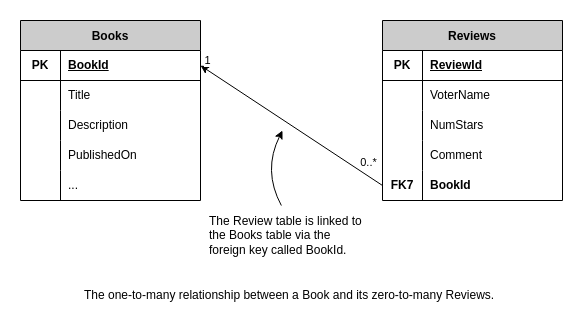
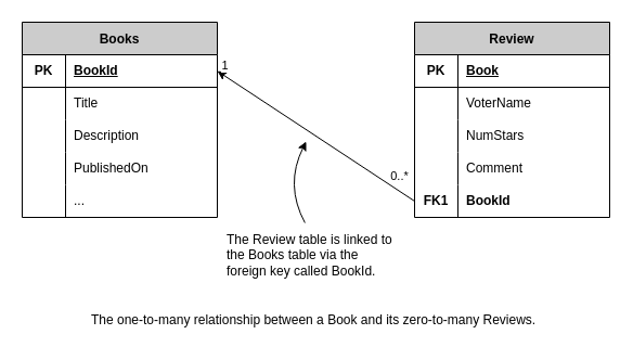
  <mxCell id="0" />
  <mxCell id="1" parent="0" />
  <mxCell id="2" value="Books" style="shape=table;startSize=30;container=1;collapsible=0;childLayout=tableLayout;fixedRows=1;rowLines=0;fontStyle=1;fillColor=#CCCCCC;" parent="1" vertex="1"><mxGeometry x="20" y="20" width="180" height="180" as="geometry" /></mxCell>
  <mxCell id="3" value="" style="shape=tableRow;horizontal=0;startSize=0;swimlaneHead=0;swimlaneBody=0;top=0;left=0;bottom=0;right=0;collapsible=0;dropTarget=0;fillColor=none;points=[[0,0.5],[1,0.5]];portConstraint=eastwest;" parent="2" vertex="1"><mxGeometry y="30" width="180" height="30" as="geometry" /></mxCell>
  <mxCell id="4" value="PK" style="shape=partialRectangle;html=1;whiteSpace=wrap;connectable=0;fillColor=none;top=0;left=0;bottom=1;right=0;overflow=hidden;pointerEvents=1;strokeColor=default;fontStyle=1" parent="3" vertex="1"><mxGeometry width="40" height="30" as="geometry"><mxRectangle width="40" height="30" as="alternateBounds" /></mxGeometry></mxCell>
  <mxCell id="5" value="BookId" style="shape=partialRectangle;connectable=0;fillColor=none;top=0;left=0;bottom=1;right=0;align=left;spacingLeft=6;overflow=hidden;strokeColor=default;perimeterSpacing=0;shadow=0;labelBorderColor=none;whiteSpace=wrap;html=1;labelBackgroundColor=none;fontStyle=5" parent="3" vertex="1"><mxGeometry x="40" width="140" height="30" as="geometry"><mxRectangle width="140" height="30" as="alternateBounds" /></mxGeometry></mxCell>
  <mxCell id="6" style="shape=tableRow;horizontal=0;startSize=0;swimlaneHead=0;swimlaneBody=0;top=0;left=0;bottom=0;right=0;collapsible=0;dropTarget=0;fillColor=none;points=[[0,0.5],[1,0.5]];portConstraint=eastwest;" parent="2" vertex="1"><mxGeometry y="60" width="180" height="30" as="geometry" /></mxCell>
  <mxCell id="7" style="shape=partialRectangle;html=1;whiteSpace=wrap;connectable=0;fillColor=none;top=0;left=0;bottom=0;right=0;overflow=hidden;" parent="6" vertex="1"><mxGeometry width="40" height="30" as="geometry"><mxRectangle width="40" height="30" as="alternateBounds" /></mxGeometry></mxCell>
  <mxCell id="8" value="Title" style="shape=partialRectangle;html=1;whiteSpace=wrap;connectable=0;fillColor=none;top=0;left=0;bottom=0;right=0;align=left;spacingLeft=6;overflow=hidden;" parent="6" vertex="1"><mxGeometry x="40" width="140" height="30" as="geometry"><mxRectangle width="140" height="30" as="alternateBounds" /></mxGeometry></mxCell>
  <mxCell id="9" style="shape=tableRow;horizontal=0;startSize=0;swimlaneHead=0;swimlaneBody=0;top=0;left=0;bottom=0;right=0;collapsible=0;dropTarget=0;fillColor=none;points=[[0,0.5],[1,0.5]];portConstraint=eastwest;" parent="2" vertex="1"><mxGeometry y="90" width="180" height="30" as="geometry" /></mxCell>
  <mxCell id="10" style="shape=partialRectangle;html=1;whiteSpace=wrap;connectable=0;fillColor=none;top=0;left=0;bottom=0;right=0;overflow=hidden;" parent="9" vertex="1"><mxGeometry width="40" height="30" as="geometry"><mxRectangle width="40" height="30" as="alternateBounds" /></mxGeometry></mxCell>
  <mxCell id="11" value="Description" style="shape=partialRectangle;html=1;whiteSpace=wrap;connectable=0;fillColor=none;top=0;left=0;bottom=0;right=0;align=left;spacingLeft=6;overflow=hidden;" parent="9" vertex="1"><mxGeometry x="40" width="140" height="30" as="geometry"><mxRectangle width="140" height="30" as="alternateBounds" /></mxGeometry></mxCell>
  <mxCell id="12" style="shape=tableRow;horizontal=0;startSize=0;swimlaneHead=0;swimlaneBody=0;top=0;left=0;bottom=0;right=0;collapsible=0;dropTarget=0;fillColor=none;points=[[0,0.5],[1,0.5]];portConstraint=eastwest;" vertex="1" parent="2"><mxGeometry y="120" width="180" height="30" as="geometry" /></mxCell>
  <mxCell id="13" style="shape=partialRectangle;html=1;whiteSpace=wrap;connectable=0;fillColor=none;top=0;left=0;bottom=0;right=0;overflow=hidden;" vertex="1" parent="12"><mxGeometry width="40" height="30" as="geometry"><mxRectangle width="40" height="30" as="alternateBounds" /></mxGeometry></mxCell>
  <mxCell id="14" value="PublishedOn" style="shape=partialRectangle;html=1;whiteSpace=wrap;connectable=0;fillColor=none;top=0;left=0;bottom=0;right=0;align=left;spacingLeft=6;overflow=hidden;" vertex="1" parent="12"><mxGeometry x="40" width="140" height="30" as="geometry"><mxRectangle width="140" height="30" as="alternateBounds" /></mxGeometry></mxCell>
  <mxCell id="15" value="" style="shape=tableRow;horizontal=0;startSize=0;swimlaneHead=0;swimlaneBody=0;top=0;left=0;bottom=0;right=0;collapsible=0;dropTarget=0;fillColor=none;points=[[0,0.5],[1,0.5]];portConstraint=eastwest;" parent="2" vertex="1"><mxGeometry y="150" width="180" height="30" as="geometry" /></mxCell>
  <mxCell id="16" value="" style="shape=partialRectangle;html=1;whiteSpace=wrap;connectable=0;fillColor=none;top=0;left=0;bottom=0;right=0;overflow=hidden;" parent="15" vertex="1"><mxGeometry width="40" height="30" as="geometry"><mxRectangle width="40" height="30" as="alternateBounds" /></mxGeometry></mxCell>
  <mxCell id="17" value="..." style="shape=partialRectangle;html=1;whiteSpace=wrap;connectable=0;fillColor=none;top=0;left=0;bottom=0;right=0;align=left;spacingLeft=6;overflow=hidden;" parent="15" vertex="1"><mxGeometry x="40" width="140" height="30" as="geometry"><mxRectangle width="140" height="30" as="alternateBounds" /></mxGeometry></mxCell>
- <mxCell id="18" value="Reviews" style="shape=table;startSize=30;container=1;collapsible=0;childLayout=tableLayout;fixedRows=1;rowLines=0;fontStyle=1;fillColor=#CCCCCC;" parent="1" vertex="1"><mxGeometry x="382" y="20" width="180" height="180" as="geometry" /></mxCell>
+ <mxCell id="18" value="Review" style="shape=table;startSize=30;container=1;collapsible=0;childLayout=tableLayout;fixedRows=1;rowLines=0;fontStyle=1;fillColor=#CCCCCC;" parent="1" vertex="1"><mxGeometry x="382" y="20" width="180" height="180" as="geometry" /></mxCell>
  <mxCell id="19" value="" style="shape=tableRow;horizontal=0;startSize=0;swimlaneHead=0;swimlaneBody=0;top=0;left=0;bottom=0;right=0;collapsible=0;dropTarget=0;fillColor=none;points=[[0,0.5],[1,0.5]];portConstraint=eastwest;" parent="18" vertex="1"><mxGeometry y="30" width="180" height="30" as="geometry" /></mxCell>
  <mxCell id="20" value="PK" style="shape=partialRectangle;html=1;whiteSpace=wrap;connectable=0;fillColor=none;top=0;left=0;bottom=1;right=0;overflow=hidden;pointerEvents=1;strokeColor=default;fontStyle=1" parent="19" vertex="1"><mxGeometry width="40" height="30" as="geometry"><mxRectangle width="40" height="30" as="alternateBounds" /></mxGeometry></mxCell>
- <mxCell id="21" value="ReviewId" style="shape=partialRectangle;connectable=0;fillColor=none;top=0;left=0;bottom=1;right=0;align=left;spacingLeft=6;overflow=hidden;strokeColor=default;perimeterSpacing=0;shadow=0;labelBorderColor=none;whiteSpace=wrap;html=1;labelBackgroundColor=none;fontStyle=5" parent="19" vertex="1"><mxGeometry x="40" width="140" height="30" as="geometry"><mxRectangle width="140" height="30" as="alternateBounds" /></mxGeometry></mxCell>
+ <mxCell id="21" value="Book" style="shape=partialRectangle;connectable=0;fillColor=none;top=0;left=0;bottom=1;right=0;align=left;spacingLeft=6;overflow=hidden;strokeColor=default;perimeterSpacing=0;shadow=0;labelBorderColor=none;whiteSpace=wrap;html=1;labelBackgroundColor=none;fontStyle=5" parent="19" vertex="1"><mxGeometry x="40" width="140" height="30" as="geometry"><mxRectangle width="140" height="30" as="alternateBounds" /></mxGeometry></mxCell>
  <mxCell id="22" style="shape=tableRow;horizontal=0;startSize=0;swimlaneHead=0;swimlaneBody=0;top=0;left=0;bottom=0;right=0;collapsible=0;dropTarget=0;fillColor=none;points=[[0,0.5],[1,0.5]];portConstraint=eastwest;" parent="18" vertex="1"><mxGeometry y="60" width="180" height="30" as="geometry" /></mxCell>
  <mxCell id="23" style="shape=partialRectangle;html=1;whiteSpace=wrap;connectable=0;fillColor=none;top=0;left=0;bottom=0;right=0;overflow=hidden;" parent="22" vertex="1"><mxGeometry width="40" height="30" as="geometry"><mxRectangle width="40" height="30" as="alternateBounds" /></mxGeometry></mxCell>
  <mxCell id="24" value="VoterName" style="shape=partialRectangle;html=1;whiteSpace=wrap;connectable=0;fillColor=none;top=0;left=0;bottom=0;right=0;align=left;spacingLeft=6;overflow=hidden;" parent="22" vertex="1"><mxGeometry x="40" width="140" height="30" as="geometry"><mxRectangle width="140" height="30" as="alternateBounds" /></mxGeometry></mxCell>
  <mxCell id="25" style="shape=tableRow;horizontal=0;startSize=0;swimlaneHead=0;swimlaneBody=0;top=0;left=0;bottom=0;right=0;collapsible=0;dropTarget=0;fillColor=none;points=[[0,0.5],[1,0.5]];portConstraint=eastwest;" parent="18" vertex="1"><mxGeometry y="90" width="180" height="30" as="geometry" /></mxCell>
  <mxCell id="26" style="shape=partialRectangle;html=1;whiteSpace=wrap;connectable=0;fillColor=none;top=0;left=0;bottom=0;right=0;overflow=hidden;" parent="25" vertex="1"><mxGeometry width="40" height="30" as="geometry"><mxRectangle width="40" height="30" as="alternateBounds" /></mxGeometry></mxCell>
  <mxCell id="27" value="NumStars" style="shape=partialRectangle;html=1;whiteSpace=wrap;connectable=0;fillColor=none;top=0;left=0;bottom=0;right=0;align=left;spacingLeft=6;overflow=hidden;" parent="25" vertex="1"><mxGeometry x="40" width="140" height="30" as="geometry"><mxRectangle width="140" height="30" as="alternateBounds" /></mxGeometry></mxCell>
  <mxCell id="28" style="shape=tableRow;horizontal=0;startSize=0;swimlaneHead=0;swimlaneBody=0;top=0;left=0;bottom=0;right=0;collapsible=0;dropTarget=0;fillColor=none;points=[[0,0.5],[1,0.5]];portConstraint=eastwest;" vertex="1" parent="18"><mxGeometry y="120" width="180" height="30" as="geometry" /></mxCell>
  <mxCell id="29" style="shape=partialRectangle;html=1;whiteSpace=wrap;connectable=0;fillColor=none;top=0;left=0;bottom=0;right=0;overflow=hidden;" vertex="1" parent="28"><mxGeometry width="40" height="30" as="geometry"><mxRectangle width="40" height="30" as="alternateBounds" /></mxGeometry></mxCell>
  <mxCell id="30" value="Comment" style="shape=partialRectangle;html=1;whiteSpace=wrap;connectable=0;fillColor=none;top=0;left=0;bottom=0;right=0;align=left;spacingLeft=6;overflow=hidden;" vertex="1" parent="28"><mxGeometry x="40" width="140" height="30" as="geometry"><mxRectangle width="140" height="30" as="alternateBounds" /></mxGeometry></mxCell>
  <mxCell id="31" style="shape=tableRow;horizontal=0;startSize=0;swimlaneHead=0;swimlaneBody=0;top=0;left=0;bottom=0;right=0;collapsible=0;dropTarget=0;fillColor=none;points=[[0,0.5],[1,0.5]];portConstraint=eastwest;" parent="18" vertex="1"><mxGeometry y="150" width="180" height="30" as="geometry" /></mxCell>
- <mxCell id="32" value="FK7" style="shape=partialRectangle;html=1;whiteSpace=wrap;connectable=0;fillColor=none;top=0;left=0;bottom=0;right=0;overflow=hidden;fontStyle=1" parent="31" vertex="1"><mxGeometry width="40" height="30" as="geometry"><mxRectangle width="40" height="30" as="alternateBounds" /></mxGeometry></mxCell>
+ <mxCell id="32" value="FK1" style="shape=partialRectangle;html=1;whiteSpace=wrap;connectable=0;fillColor=none;top=0;left=0;bottom=0;right=0;overflow=hidden;fontStyle=1" parent="31" vertex="1"><mxGeometry width="40" height="30" as="geometry"><mxRectangle width="40" height="30" as="alternateBounds" /></mxGeometry></mxCell>
  <mxCell id="33" value="BookId" style="shape=partialRectangle;html=1;whiteSpace=wrap;connectable=0;fillColor=none;top=0;left=0;bottom=0;right=0;align=left;spacingLeft=6;overflow=hidden;fontStyle=1" parent="31" vertex="1"><mxGeometry x="40" width="140" height="30" as="geometry"><mxRectangle width="140" height="30" as="alternateBounds" /></mxGeometry></mxCell>
  <mxCell id="34" value="" style="endArrow=classic;html=1;rounded=0;entryX=1;entryY=0.5;entryDx=0;entryDy=0;exitX=0;exitY=0.5;exitDx=0;exitDy=0;" parent="1" source="31" target="3" edge="1"><mxGeometry width="50" height="50" relative="1" as="geometry"><mxPoint x="302" y="310" as="sourcePoint" /><mxPoint x="352" y="260" as="targetPoint" /></mxGeometry></mxCell>
  <mxCell id="35" value="1" style="edgeLabel;html=1;align=center;verticalAlign=middle;resizable=0;points=[];" parent="34" vertex="1" connectable="0"><mxGeometry x="0.863" y="-1" relative="1" as="geometry"><mxPoint x="-7" y="-13" as="offset" /></mxGeometry></mxCell>
  <mxCell id="36" value="0..*" style="edgeLabel;html=1;align=center;verticalAlign=middle;resizable=0;points=[];" parent="34" vertex="1" connectable="0"><mxGeometry x="-0.781" y="2" relative="1" as="geometry"><mxPoint x="7" y="-12" as="offset" /></mxGeometry></mxCell>
  <mxCell id="37" value="The Review table is linked to&#10;the Books table via the&#10;foreign key called BookId." style="text;html=1;align=left;verticalAlign=middle;resizable=0;points=[];autosize=1;strokeColor=none;fillColor=none;" parent="1" vertex="1"><mxGeometry x="207" y="205" width="180" height="60" as="geometry" /></mxCell>
  <mxCell id="38" value="" style="endArrow=classic;html=1;spacingTop=0;targetPerimeterSpacing=6;curved=1;" parent="1" source="37" edge="1"><mxGeometry width="50" height="50" relative="1" as="geometry"><mxPoint x="202" y="330" as="sourcePoint" /><mxPoint x="282" y="130" as="targetPoint" /><Array as="points"><mxPoint x="262" y="170" /></Array></mxGeometry></mxCell>
  <mxCell id="39" value="The one-to-many relationship between a Book and its zero-to-many Reviews." style="text;html=1;align=left;verticalAlign=middle;resizable=0;points=[];autosize=1;strokeColor=none;fillColor=none;" parent="1" vertex="1"><mxGeometry x="82" y="280" width="430" height="30" as="geometry" /></mxCell>
